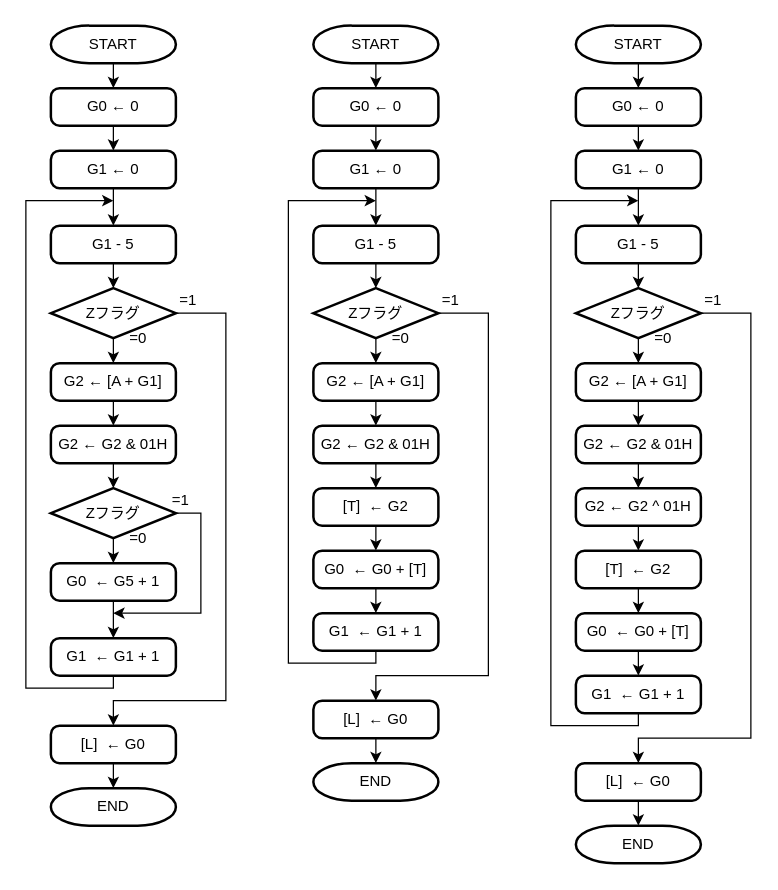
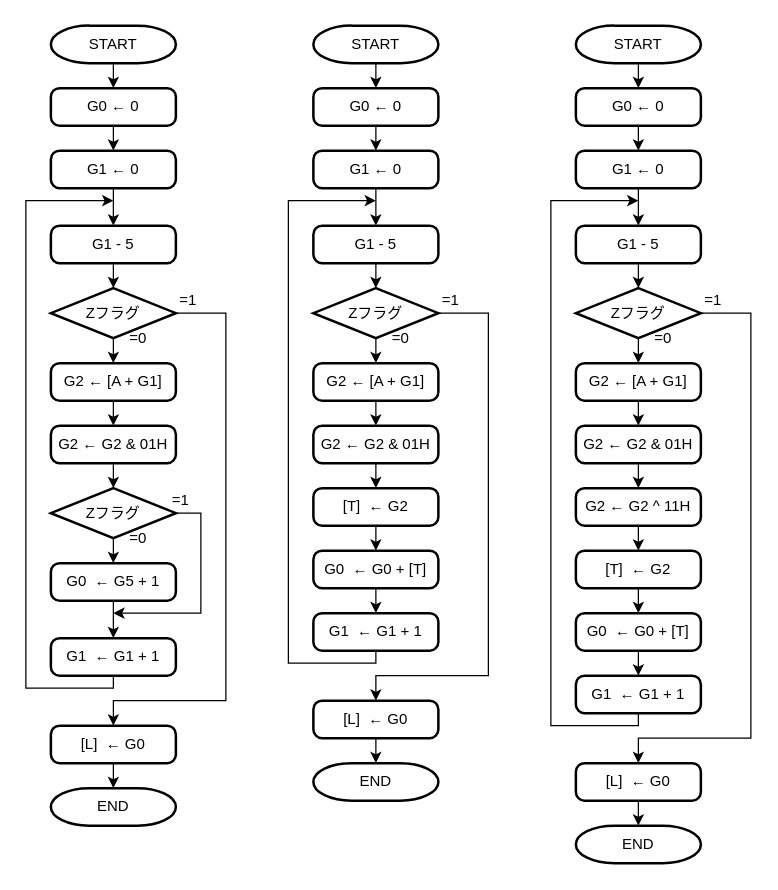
  <mxCell id="0" />
  <mxCell id="1" parent="0" />
  <mxCell id="2" style="edgeStyle=orthogonalEdgeStyle;rounded=0;orthogonalLoop=1;jettySize=auto;html=1;exitX=0.5;exitY=1;exitDx=0;exitDy=0;exitPerimeter=0;entryX=0.5;entryY=0;entryDx=0;entryDy=0;" parent="1" source="3" target="23" edge="1"><mxGeometry relative="1" as="geometry" /></mxCell>
  <mxCell id="3" value="START" style="strokeWidth=2;html=1;shape=mxgraph.flowchart.terminator;whiteSpace=wrap;" parent="1" vertex="1"><mxGeometry x="40" y="20" width="100" height="30" as="geometry" /></mxCell>
  <mxCell id="4" style="edgeStyle=orthogonalEdgeStyle;rounded=0;orthogonalLoop=1;jettySize=auto;html=1;exitX=0.5;exitY=1;exitDx=0;exitDy=0;entryX=0.5;entryY=0;entryDx=0;entryDy=0;" parent="1" source="5" target="7" edge="1"><mxGeometry relative="1" as="geometry" /></mxCell>
  <mxCell id="5" value="G1 ← 0" style="rounded=1;whiteSpace=wrap;html=1;absoluteArcSize=1;arcSize=14;strokeWidth=2;" parent="1" vertex="1"><mxGeometry x="40" y="120" width="100" height="30" as="geometry" /></mxCell>
  <mxCell id="6" style="edgeStyle=orthogonalEdgeStyle;rounded=0;orthogonalLoop=1;jettySize=auto;html=1;exitX=0.5;exitY=1;exitDx=0;exitDy=0;entryX=0.5;entryY=0;entryDx=0;entryDy=0;entryPerimeter=0;" parent="1" source="7" target="10" edge="1"><mxGeometry relative="1" as="geometry" /></mxCell>
  <mxCell id="7" value="G1 - 5" style="rounded=1;whiteSpace=wrap;html=1;absoluteArcSize=1;arcSize=14;strokeWidth=2;" parent="1" vertex="1"><mxGeometry x="40" y="180" width="100" height="30" as="geometry" /></mxCell>
  <mxCell id="8" style="edgeStyle=orthogonalEdgeStyle;rounded=0;orthogonalLoop=1;jettySize=auto;html=1;exitX=0.5;exitY=1;exitDx=0;exitDy=0;exitPerimeter=0;entryX=0.5;entryY=0;entryDx=0;entryDy=0;" parent="1" source="10" target="12" edge="1"><mxGeometry relative="1" as="geometry" /></mxCell>
  <mxCell id="9" style="edgeStyle=orthogonalEdgeStyle;rounded=0;orthogonalLoop=1;jettySize=auto;html=1;exitX=1;exitY=0.5;exitDx=0;exitDy=0;exitPerimeter=0;entryX=0.5;entryY=0;entryDx=0;entryDy=0;" parent="1" source="10" target="30" edge="1"><mxGeometry relative="1" as="geometry"><Array as="points"><mxPoint x="180" y="250" /><mxPoint x="180" y="560" /><mxPoint x="90" y="560" /></Array></mxGeometry></mxCell>
  <mxCell id="10" value="Zフラグ" style="strokeWidth=2;html=1;shape=mxgraph.flowchart.decision;whiteSpace=wrap;" parent="1" vertex="1"><mxGeometry x="40" y="230" width="100" height="40" as="geometry" /></mxCell>
  <mxCell id="11" style="edgeStyle=orthogonalEdgeStyle;rounded=0;orthogonalLoop=1;jettySize=auto;html=1;exitX=0.5;exitY=1;exitDx=0;exitDy=0;entryX=0.5;entryY=0;entryDx=0;entryDy=0;" parent="1" source="12" target="14" edge="1"><mxGeometry relative="1" as="geometry" /></mxCell>
  <mxCell id="12" value="G2 ← [A + G1]" style="rounded=1;whiteSpace=wrap;html=1;absoluteArcSize=1;arcSize=14;strokeWidth=2;" parent="1" vertex="1"><mxGeometry x="40" y="290" width="100" height="30" as="geometry" /></mxCell>
  <mxCell id="13" style="edgeStyle=orthogonalEdgeStyle;rounded=0;orthogonalLoop=1;jettySize=auto;html=1;exitX=0.5;exitY=1;exitDx=0;exitDy=0;entryX=0.5;entryY=0;entryDx=0;entryDy=0;entryPerimeter=0;" parent="1" source="14" target="25" edge="1"><mxGeometry relative="1" as="geometry" /></mxCell>
  <mxCell id="14" value="G2 ← G2 &amp;amp; 01H" style="rounded=1;whiteSpace=wrap;html=1;absoluteArcSize=1;arcSize=14;strokeWidth=2;" parent="1" vertex="1"><mxGeometry x="40" y="340" width="100" height="30" as="geometry" /></mxCell>
  <mxCell id="15" style="edgeStyle=orthogonalEdgeStyle;rounded=0;orthogonalLoop=1;jettySize=auto;html=1;exitX=0.5;exitY=1;exitDx=0;exitDy=0;entryX=0.5;entryY=0;entryDx=0;entryDy=0;" parent="1" source="16" target="18" edge="1"><mxGeometry relative="1" as="geometry" /></mxCell>
  <mxCell id="16" value="G0&amp;nbsp; ← G5 + 1" style="rounded=1;whiteSpace=wrap;html=1;absoluteArcSize=1;arcSize=14;strokeWidth=2;" parent="1" vertex="1"><mxGeometry x="40" y="450" width="100" height="30" as="geometry" /></mxCell>
  <mxCell id="17" style="edgeStyle=orthogonalEdgeStyle;rounded=0;orthogonalLoop=1;jettySize=auto;html=1;exitX=0.5;exitY=1;exitDx=0;exitDy=0;" parent="1" source="18" edge="1"><mxGeometry relative="1" as="geometry"><mxPoint x="90" y="160" as="targetPoint" /><Array as="points"><mxPoint x="90" y="550" /><mxPoint x="20" y="550" /><mxPoint x="20" y="160" /></Array></mxGeometry></mxCell>
  <mxCell id="18" value="G1&amp;nbsp; ← G1 + 1" style="rounded=1;whiteSpace=wrap;html=1;absoluteArcSize=1;arcSize=14;strokeWidth=2;" parent="1" vertex="1"><mxGeometry x="40" y="510" width="100" height="30" as="geometry" /></mxCell>
  <mxCell id="19" value="END" style="strokeWidth=2;html=1;shape=mxgraph.flowchart.terminator;whiteSpace=wrap;" parent="1" vertex="1"><mxGeometry x="40" y="630" width="100" height="30" as="geometry" /></mxCell>
  <mxCell id="20" value="=0" style="text;html=1;strokeColor=none;fillColor=none;align=center;verticalAlign=middle;whiteSpace=wrap;rounded=0;" parent="1" vertex="1"><mxGeometry x="90" y="260" width="40" height="20" as="geometry" /></mxCell>
  <mxCell id="21" value="=1" style="text;html=1;strokeColor=none;fillColor=none;align=center;verticalAlign=middle;whiteSpace=wrap;rounded=0;" parent="1" vertex="1"><mxGeometry x="130" y="230" width="40" height="20" as="geometry" /></mxCell>
  <mxCell id="22" style="edgeStyle=orthogonalEdgeStyle;rounded=0;orthogonalLoop=1;jettySize=auto;html=1;exitX=0.5;exitY=1;exitDx=0;exitDy=0;entryX=0.5;entryY=0;entryDx=0;entryDy=0;" parent="1" source="23" target="5" edge="1"><mxGeometry relative="1" as="geometry" /></mxCell>
  <mxCell id="23" value="G0 ← 0" style="rounded=1;whiteSpace=wrap;html=1;absoluteArcSize=1;arcSize=14;strokeWidth=2;" parent="1" vertex="1"><mxGeometry x="40" y="70" width="100" height="30" as="geometry" /></mxCell>
  <mxCell id="24" style="edgeStyle=orthogonalEdgeStyle;rounded=0;orthogonalLoop=1;jettySize=auto;html=1;exitX=1;exitY=0.5;exitDx=0;exitDy=0;exitPerimeter=0;" parent="1" source="25" edge="1"><mxGeometry relative="1" as="geometry"><mxPoint x="90" y="490" as="targetPoint" /><Array as="points"><mxPoint x="160" y="410" /><mxPoint x="160" y="490" /></Array></mxGeometry></mxCell>
  <mxCell id="25" value="Zフラグ" style="strokeWidth=2;html=1;shape=mxgraph.flowchart.decision;whiteSpace=wrap;" parent="1" vertex="1"><mxGeometry x="40" y="390" width="100" height="40" as="geometry" /></mxCell>
  <mxCell id="26" style="edgeStyle=orthogonalEdgeStyle;rounded=0;orthogonalLoop=1;jettySize=auto;html=1;exitX=0;exitY=0.5;exitDx=0;exitDy=0;entryX=0.5;entryY=0;entryDx=0;entryDy=0;" parent="1" source="27" target="16" edge="1"><mxGeometry relative="1" as="geometry" /></mxCell>
  <mxCell id="27" value="=0" style="text;html=1;strokeColor=none;fillColor=none;align=center;verticalAlign=middle;whiteSpace=wrap;rounded=0;" parent="1" vertex="1"><mxGeometry x="90" y="420" width="40" height="20" as="geometry" /></mxCell>
  <mxCell id="28" value="=1" style="text;html=1;strokeColor=none;fillColor=none;align=center;verticalAlign=middle;whiteSpace=wrap;rounded=0;" parent="1" vertex="1"><mxGeometry x="124" y="390" width="40" height="20" as="geometry" /></mxCell>
  <mxCell id="29" style="edgeStyle=orthogonalEdgeStyle;rounded=0;orthogonalLoop=1;jettySize=auto;html=1;exitX=0.5;exitY=1;exitDx=0;exitDy=0;entryX=0.5;entryY=0;entryDx=0;entryDy=0;entryPerimeter=0;" parent="1" source="30" target="19" edge="1"><mxGeometry relative="1" as="geometry" /></mxCell>
  <mxCell id="30" value="[L]&amp;nbsp; ← G0" style="rounded=1;whiteSpace=wrap;html=1;absoluteArcSize=1;arcSize=14;strokeWidth=2;" parent="1" vertex="1"><mxGeometry x="40" y="580" width="100" height="30" as="geometry" /></mxCell>
  <mxCell id="31" style="edgeStyle=orthogonalEdgeStyle;rounded=0;orthogonalLoop=1;jettySize=auto;html=1;exitX=0.5;exitY=1;exitDx=0;exitDy=0;exitPerimeter=0;entryX=0.5;entryY=0;entryDx=0;entryDy=0;" edge="1" parent="1" source="32" target="52"><mxGeometry relative="1" as="geometry" /></mxCell>
  <mxCell id="32" value="START" style="strokeWidth=2;html=1;shape=mxgraph.flowchart.terminator;whiteSpace=wrap;" vertex="1" parent="1"><mxGeometry x="250" y="20" width="100" height="30" as="geometry" /></mxCell>
  <mxCell id="33" style="edgeStyle=orthogonalEdgeStyle;rounded=0;orthogonalLoop=1;jettySize=auto;html=1;exitX=0.5;exitY=1;exitDx=0;exitDy=0;entryX=0.5;entryY=0;entryDx=0;entryDy=0;" edge="1" parent="1" source="34" target="36"><mxGeometry relative="1" as="geometry" /></mxCell>
  <mxCell id="34" value="G1 ← 0" style="rounded=1;whiteSpace=wrap;html=1;absoluteArcSize=1;arcSize=14;strokeWidth=2;" vertex="1" parent="1"><mxGeometry x="250" y="120" width="100" height="30" as="geometry" /></mxCell>
  <mxCell id="35" style="edgeStyle=orthogonalEdgeStyle;rounded=0;orthogonalLoop=1;jettySize=auto;html=1;exitX=0.5;exitY=1;exitDx=0;exitDy=0;entryX=0.5;entryY=0;entryDx=0;entryDy=0;entryPerimeter=0;" edge="1" parent="1" source="36" target="39"><mxGeometry relative="1" as="geometry" /></mxCell>
  <mxCell id="36" value="G1 - 5" style="rounded=1;whiteSpace=wrap;html=1;absoluteArcSize=1;arcSize=14;strokeWidth=2;" vertex="1" parent="1"><mxGeometry x="250" y="180" width="100" height="30" as="geometry" /></mxCell>
  <mxCell id="37" style="edgeStyle=orthogonalEdgeStyle;rounded=0;orthogonalLoop=1;jettySize=auto;html=1;exitX=0.5;exitY=1;exitDx=0;exitDy=0;exitPerimeter=0;entryX=0.5;entryY=0;entryDx=0;entryDy=0;" edge="1" parent="1" source="39" target="41"><mxGeometry relative="1" as="geometry" /></mxCell>
  <mxCell id="38" style="edgeStyle=orthogonalEdgeStyle;rounded=0;orthogonalLoop=1;jettySize=auto;html=1;exitX=1;exitY=0.5;exitDx=0;exitDy=0;exitPerimeter=0;entryX=0.5;entryY=0;entryDx=0;entryDy=0;" edge="1" parent="1" source="39" target="55"><mxGeometry relative="1" as="geometry"><Array as="points"><mxPoint x="390" y="250" /><mxPoint x="390" y="540" /><mxPoint x="300" y="540" /></Array></mxGeometry></mxCell>
  <mxCell id="39" value="Zフラグ" style="strokeWidth=2;html=1;shape=mxgraph.flowchart.decision;whiteSpace=wrap;" vertex="1" parent="1"><mxGeometry x="250" y="230" width="100" height="40" as="geometry" /></mxCell>
  <mxCell id="40" style="edgeStyle=orthogonalEdgeStyle;rounded=0;orthogonalLoop=1;jettySize=auto;html=1;exitX=0.5;exitY=1;exitDx=0;exitDy=0;entryX=0.5;entryY=0;entryDx=0;entryDy=0;" edge="1" parent="1" source="41" target="43"><mxGeometry relative="1" as="geometry" /></mxCell>
  <mxCell id="41" value="G2 ← [A + G1]" style="rounded=1;whiteSpace=wrap;html=1;absoluteArcSize=1;arcSize=14;strokeWidth=2;" vertex="1" parent="1"><mxGeometry x="250" y="290" width="100" height="30" as="geometry" /></mxCell>
  <mxCell id="42" style="edgeStyle=orthogonalEdgeStyle;rounded=0;orthogonalLoop=1;jettySize=auto;html=1;exitX=0.5;exitY=1;exitDx=0;exitDy=0;entryX=0.5;entryY=0;entryDx=0;entryDy=0;entryPerimeter=0;" edge="1" parent="1" source="43"><mxGeometry relative="1" as="geometry"><mxPoint x="300" y="390" as="targetPoint" /></mxGeometry></mxCell>
  <mxCell id="43" value="G2 ← G2 &amp;amp; 01H" style="rounded=1;whiteSpace=wrap;html=1;absoluteArcSize=1;arcSize=14;strokeWidth=2;" vertex="1" parent="1"><mxGeometry x="250" y="340" width="100" height="30" as="geometry" /></mxCell>
  <mxCell id="44" style="edgeStyle=orthogonalEdgeStyle;rounded=0;orthogonalLoop=1;jettySize=auto;html=1;exitX=0.5;exitY=1;exitDx=0;exitDy=0;entryX=0.5;entryY=0;entryDx=0;entryDy=0;" edge="1" parent="1" source="45" target="47"><mxGeometry relative="1" as="geometry" /></mxCell>
  <mxCell id="45" value="G0&amp;nbsp; ← G0 + [T]" style="rounded=1;whiteSpace=wrap;html=1;absoluteArcSize=1;arcSize=14;strokeWidth=2;" vertex="1" parent="1"><mxGeometry x="250" y="440" width="100" height="30" as="geometry" /></mxCell>
  <mxCell id="46" style="edgeStyle=orthogonalEdgeStyle;rounded=0;orthogonalLoop=1;jettySize=auto;html=1;exitX=0.5;exitY=1;exitDx=0;exitDy=0;" edge="1" parent="1" source="47"><mxGeometry relative="1" as="geometry"><mxPoint x="300" y="160" as="targetPoint" /><Array as="points"><mxPoint x="300" y="530" /><mxPoint x="230" y="530" /><mxPoint x="230" y="160" /></Array></mxGeometry></mxCell>
  <mxCell id="47" value="G1&amp;nbsp; ← G1 + 1" style="rounded=1;whiteSpace=wrap;html=1;absoluteArcSize=1;arcSize=14;strokeWidth=2;" vertex="1" parent="1"><mxGeometry x="250" y="490" width="100" height="30" as="geometry" /></mxCell>
  <mxCell id="48" value="END" style="strokeWidth=2;html=1;shape=mxgraph.flowchart.terminator;whiteSpace=wrap;" vertex="1" parent="1"><mxGeometry x="250" y="610" width="100" height="30" as="geometry" /></mxCell>
  <mxCell id="49" value="=0" style="text;html=1;strokeColor=none;fillColor=none;align=center;verticalAlign=middle;whiteSpace=wrap;rounded=0;" vertex="1" parent="1"><mxGeometry x="300" y="260" width="40" height="20" as="geometry" /></mxCell>
  <mxCell id="50" value="=1" style="text;html=1;strokeColor=none;fillColor=none;align=center;verticalAlign=middle;whiteSpace=wrap;rounded=0;" vertex="1" parent="1"><mxGeometry x="340" y="230" width="40" height="20" as="geometry" /></mxCell>
  <mxCell id="51" style="edgeStyle=orthogonalEdgeStyle;rounded=0;orthogonalLoop=1;jettySize=auto;html=1;exitX=0.5;exitY=1;exitDx=0;exitDy=0;entryX=0.5;entryY=0;entryDx=0;entryDy=0;" edge="1" parent="1" source="52" target="34"><mxGeometry relative="1" as="geometry" /></mxCell>
  <mxCell id="52" value="G0 ← 0" style="rounded=1;whiteSpace=wrap;html=1;absoluteArcSize=1;arcSize=14;strokeWidth=2;" vertex="1" parent="1"><mxGeometry x="250" y="70" width="100" height="30" as="geometry" /></mxCell>
  <mxCell id="53" style="edgeStyle=orthogonalEdgeStyle;rounded=0;orthogonalLoop=1;jettySize=auto;html=1;exitX=0.5;exitY=1;exitDx=0;exitDy=0;entryX=0.5;entryY=0;entryDx=0;entryDy=0;" edge="1" parent="1" source="56" target="45"><mxGeometry relative="1" as="geometry"><mxPoint x="300" y="430" as="sourcePoint" /></mxGeometry></mxCell>
  <mxCell id="54" style="edgeStyle=orthogonalEdgeStyle;rounded=0;orthogonalLoop=1;jettySize=auto;html=1;exitX=0.5;exitY=1;exitDx=0;exitDy=0;entryX=0.5;entryY=0;entryDx=0;entryDy=0;entryPerimeter=0;" edge="1" parent="1" source="55" target="48"><mxGeometry relative="1" as="geometry" /></mxCell>
  <mxCell id="55" value="[L]&amp;nbsp; ← G0" style="rounded=1;whiteSpace=wrap;html=1;absoluteArcSize=1;arcSize=14;strokeWidth=2;" vertex="1" parent="1"><mxGeometry x="250" y="560" width="100" height="30" as="geometry" /></mxCell>
  <mxCell id="56" value="[T]&amp;nbsp; ← G2" style="rounded=1;whiteSpace=wrap;html=1;absoluteArcSize=1;arcSize=14;strokeWidth=2;" vertex="1" parent="1"><mxGeometry x="250" y="390" width="100" height="30" as="geometry" /></mxCell>
  <mxCell id="57" style="edgeStyle=orthogonalEdgeStyle;rounded=0;orthogonalLoop=1;jettySize=auto;html=1;exitX=0.5;exitY=1;exitDx=0;exitDy=0;exitPerimeter=0;entryX=0.5;entryY=0;entryDx=0;entryDy=0;" edge="1" parent="1" source="58" target="78"><mxGeometry relative="1" as="geometry" /></mxCell>
  <mxCell id="58" value="START" style="strokeWidth=2;html=1;shape=mxgraph.flowchart.terminator;whiteSpace=wrap;" vertex="1" parent="1"><mxGeometry x="460" y="20" width="100" height="30" as="geometry" /></mxCell>
  <mxCell id="59" style="edgeStyle=orthogonalEdgeStyle;rounded=0;orthogonalLoop=1;jettySize=auto;html=1;exitX=0.5;exitY=1;exitDx=0;exitDy=0;entryX=0.5;entryY=0;entryDx=0;entryDy=0;" edge="1" parent="1" source="60" target="62"><mxGeometry relative="1" as="geometry" /></mxCell>
  <mxCell id="60" value="G1 ← 0" style="rounded=1;whiteSpace=wrap;html=1;absoluteArcSize=1;arcSize=14;strokeWidth=2;" vertex="1" parent="1"><mxGeometry x="460" y="120" width="100" height="30" as="geometry" /></mxCell>
  <mxCell id="61" style="edgeStyle=orthogonalEdgeStyle;rounded=0;orthogonalLoop=1;jettySize=auto;html=1;exitX=0.5;exitY=1;exitDx=0;exitDy=0;entryX=0.5;entryY=0;entryDx=0;entryDy=0;entryPerimeter=0;" edge="1" parent="1" source="62" target="65"><mxGeometry relative="1" as="geometry" /></mxCell>
  <mxCell id="62" value="G1 - 5" style="rounded=1;whiteSpace=wrap;html=1;absoluteArcSize=1;arcSize=14;strokeWidth=2;" vertex="1" parent="1"><mxGeometry x="460" y="180" width="100" height="30" as="geometry" /></mxCell>
  <mxCell id="63" style="edgeStyle=orthogonalEdgeStyle;rounded=0;orthogonalLoop=1;jettySize=auto;html=1;exitX=0.5;exitY=1;exitDx=0;exitDy=0;exitPerimeter=0;entryX=0.5;entryY=0;entryDx=0;entryDy=0;" edge="1" parent="1" source="65" target="67"><mxGeometry relative="1" as="geometry" /></mxCell>
  <mxCell id="64" style="edgeStyle=orthogonalEdgeStyle;rounded=0;orthogonalLoop=1;jettySize=auto;html=1;exitX=0.25;exitY=1;exitDx=0;exitDy=0;entryX=0.5;entryY=0;entryDx=0;entryDy=0;" edge="1" parent="1" source="76" target="81"><mxGeometry relative="1" as="geometry"><Array as="points"><mxPoint x="600" y="250" /><mxPoint x="600" y="590" /><mxPoint x="510" y="590" /></Array><mxPoint x="560" y="300" as="sourcePoint" /></mxGeometry></mxCell>
  <mxCell id="65" value="Zフラグ" style="strokeWidth=2;html=1;shape=mxgraph.flowchart.decision;whiteSpace=wrap;" vertex="1" parent="1"><mxGeometry x="460" y="230" width="100" height="40" as="geometry" /></mxCell>
  <mxCell id="66" style="edgeStyle=orthogonalEdgeStyle;rounded=0;orthogonalLoop=1;jettySize=auto;html=1;exitX=0.5;exitY=1;exitDx=0;exitDy=0;entryX=0.5;entryY=0;entryDx=0;entryDy=0;" edge="1" parent="1" source="67" target="69"><mxGeometry relative="1" as="geometry" /></mxCell>
  <mxCell id="67" value="G2 ← [A + G1]" style="rounded=1;whiteSpace=wrap;html=1;absoluteArcSize=1;arcSize=14;strokeWidth=2;" vertex="1" parent="1"><mxGeometry x="460" y="290" width="100" height="30" as="geometry" /></mxCell>
  <mxCell id="68" style="edgeStyle=orthogonalEdgeStyle;rounded=0;orthogonalLoop=1;jettySize=auto;html=1;exitX=0.5;exitY=1;exitDx=0;exitDy=0;entryX=0.5;entryY=0;entryDx=0;entryDy=0;entryPerimeter=0;" edge="1" parent="1" source="69"><mxGeometry relative="1" as="geometry"><mxPoint x="510" y="390" as="targetPoint" /></mxGeometry></mxCell>
  <mxCell id="69" value="G2 ← G2 &amp;amp; 01H" style="rounded=1;whiteSpace=wrap;html=1;absoluteArcSize=1;arcSize=14;strokeWidth=2;" vertex="1" parent="1"><mxGeometry x="460" y="340" width="100" height="30" as="geometry" /></mxCell>
  <mxCell id="70" style="edgeStyle=orthogonalEdgeStyle;rounded=0;orthogonalLoop=1;jettySize=auto;html=1;exitX=0.5;exitY=1;exitDx=0;exitDy=0;entryX=0.5;entryY=0;entryDx=0;entryDy=0;" edge="1" parent="1" source="71" target="73"><mxGeometry relative="1" as="geometry" /></mxCell>
  <mxCell id="71" value="G0&amp;nbsp; ← G0 + [T]" style="rounded=1;whiteSpace=wrap;html=1;absoluteArcSize=1;arcSize=14;strokeWidth=2;" vertex="1" parent="1"><mxGeometry x="460" y="490" width="100" height="30" as="geometry" /></mxCell>
  <mxCell id="72" style="edgeStyle=orthogonalEdgeStyle;rounded=0;orthogonalLoop=1;jettySize=auto;html=1;exitX=0.5;exitY=1;exitDx=0;exitDy=0;" edge="1" parent="1" source="73"><mxGeometry relative="1" as="geometry"><mxPoint x="510" y="160" as="targetPoint" /><Array as="points"><mxPoint x="510" y="580" /><mxPoint x="440" y="580" /><mxPoint x="440" y="160" /></Array></mxGeometry></mxCell>
  <mxCell id="73" value="G1&amp;nbsp; ← G1 + 1" style="rounded=1;whiteSpace=wrap;html=1;absoluteArcSize=1;arcSize=14;strokeWidth=2;" vertex="1" parent="1"><mxGeometry x="460" y="540" width="100" height="30" as="geometry" /></mxCell>
  <mxCell id="74" value="END" style="strokeWidth=2;html=1;shape=mxgraph.flowchart.terminator;whiteSpace=wrap;" vertex="1" parent="1"><mxGeometry x="460" y="660" width="100" height="30" as="geometry" /></mxCell>
  <mxCell id="75" value="=0" style="text;html=1;strokeColor=none;fillColor=none;align=center;verticalAlign=middle;whiteSpace=wrap;rounded=0;" vertex="1" parent="1"><mxGeometry x="510" y="260" width="40" height="20" as="geometry" /></mxCell>
  <mxCell id="76" value="=1" style="text;html=1;strokeColor=none;fillColor=none;align=center;verticalAlign=middle;whiteSpace=wrap;rounded=0;" vertex="1" parent="1"><mxGeometry x="550" y="230" width="40" height="20" as="geometry" /></mxCell>
  <mxCell id="77" style="edgeStyle=orthogonalEdgeStyle;rounded=0;orthogonalLoop=1;jettySize=auto;html=1;exitX=0.5;exitY=1;exitDx=0;exitDy=0;entryX=0.5;entryY=0;entryDx=0;entryDy=0;" edge="1" parent="1" source="78" target="60"><mxGeometry relative="1" as="geometry" /></mxCell>
  <mxCell id="78" value="G0 ← 0" style="rounded=1;whiteSpace=wrap;html=1;absoluteArcSize=1;arcSize=14;strokeWidth=2;" vertex="1" parent="1"><mxGeometry x="460" y="70" width="100" height="30" as="geometry" /></mxCell>
  <mxCell id="79" style="edgeStyle=orthogonalEdgeStyle;rounded=0;orthogonalLoop=1;jettySize=auto;html=1;exitX=0.5;exitY=1;exitDx=0;exitDy=0;entryX=0.5;entryY=0;entryDx=0;entryDy=0;" edge="1" parent="1" source="82" target="71"><mxGeometry relative="1" as="geometry"><mxPoint x="510" y="430" as="sourcePoint" /></mxGeometry></mxCell>
  <mxCell id="80" style="edgeStyle=orthogonalEdgeStyle;rounded=0;orthogonalLoop=1;jettySize=auto;html=1;exitX=0.5;exitY=1;exitDx=0;exitDy=0;entryX=0.5;entryY=0;entryDx=0;entryDy=0;entryPerimeter=0;" edge="1" parent="1" source="81" target="74"><mxGeometry relative="1" as="geometry" /></mxCell>
  <mxCell id="81" value="[L]&amp;nbsp; ← G0" style="rounded=1;whiteSpace=wrap;html=1;absoluteArcSize=1;arcSize=14;strokeWidth=2;" vertex="1" parent="1"><mxGeometry x="460" y="610" width="100" height="30" as="geometry" /></mxCell>
  <mxCell id="82" value="[T]&amp;nbsp; ← G2" style="rounded=1;whiteSpace=wrap;html=1;absoluteArcSize=1;arcSize=14;strokeWidth=2;" vertex="1" parent="1"><mxGeometry x="460" y="440" width="100" height="30" as="geometry" /></mxCell>
  <mxCell id="83" style="edgeStyle=orthogonalEdgeStyle;rounded=0;orthogonalLoop=1;jettySize=auto;html=1;exitX=0.5;exitY=1;exitDx=0;exitDy=0;entryX=0.5;entryY=0;entryDx=0;entryDy=0;" edge="1" parent="1" source="84" target="82"><mxGeometry relative="1" as="geometry" /></mxCell>
- <mxCell id="84" value="G2 ← G2 ^ 01H" style="rounded=1;whiteSpace=wrap;html=1;absoluteArcSize=1;arcSize=14;strokeWidth=2;" vertex="1" parent="1"><mxGeometry x="460" y="390" width="100" height="30" as="geometry" /></mxCell>
+ <mxCell id="84" value="G2 ← G2 ^ 11H" style="rounded=1;whiteSpace=wrap;html=1;absoluteArcSize=1;arcSize=14;strokeWidth=2;" vertex="1" parent="1"><mxGeometry x="460" y="390" width="100" height="30" as="geometry" /></mxCell>
